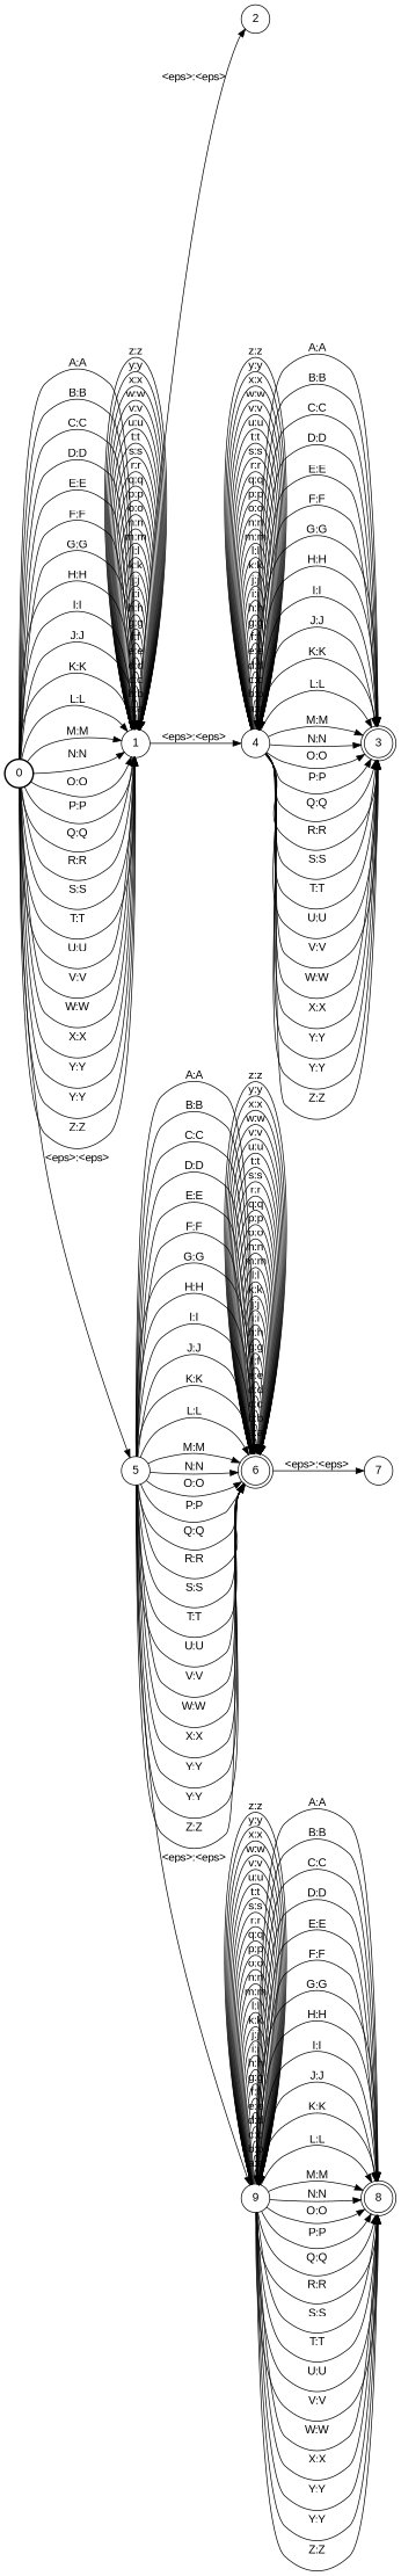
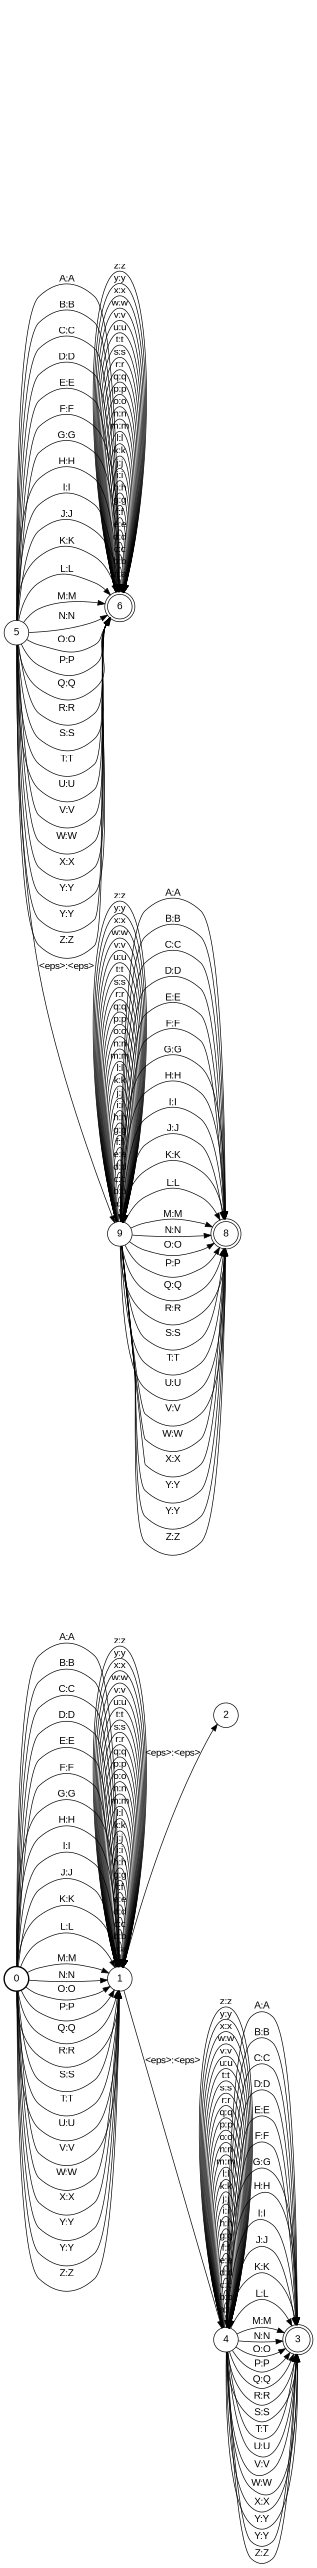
  digraph {
    fontname="Liberation Sans"
    nodesep=0.25
    rankdir=LR
    ranksep=0.4
    node [fontname="Liberation Sans" fontsize=14 shape=circle style=solid]
    edge [fontname="Liberation Sans" fontsize=14]
    n1 [label=0 style=bold]
    n2 [label=1]
    n3 [label=5]
    n4 [label=2]
    n5 [label=4]
    n6 [label=6 shape=doublecircle]
    n7 [label=9]
-   n8 [label=7]
    n9 [label=3 shape=doublecircle]
    n10 [label=8 shape=doublecircle]
    n1 -> n2 [label="A:A"]
    n1 -> n2 [label="B:B"]
    n1 -> n2 [label="C:C"]
    n1 -> n2 [label="D:D"]
    n1 -> n2 [label="E:E"]
    n1 -> n2 [label="F:F"]
    n1 -> n2 [label="G:G"]
    n1 -> n2 [label="H:H"]
    n1 -> n2 [label="I:I"]
    n1 -> n2 [label="J:J"]
    n1 -> n2 [label="K:K"]
    n1 -> n2 [label="L:L"]
    n1 -> n2 [label="M:M"]
    n1 -> n2 [label="N:N"]
    n1 -> n2 [label="O:O"]
    n1 -> n2 [label="P:P"]
    n1 -> n2 [label="Q:Q"]
    n1 -> n2 [label="R:R"]
    n1 -> n2 [label="S:S"]
    n1 -> n2 [label="T:T"]
    n1 -> n2 [label="U:U"]
    n1 -> n2 [label="V:V"]
    n1 -> n2 [label="W:W"]
    n1 -> n2 [label="X:X"]
    n1 -> n2 [label="Y:Y"]
    n1 -> n2 [label="Y:Y"]
    n1 -> n2 [label="Z:Z"]
-   n1 -> n3 [label="<eps>:<eps>"]
    n2 -> n2 [label="a:a"]
    n2 -> n2 [label="b:b"]
    n2 -> n2 [label="c:c"]
    n2 -> n2 [label="d:d"]
    n2 -> n2 [label="e:e"]
    n2 -> n2 [label="f:f"]
    n2 -> n2 [label="g:g"]
    n2 -> n2 [label="h:h"]
    n2 -> n2 [label="i:i"]
    n2 -> n2 [label="j:j"]
    n2 -> n2 [label="k:k"]
    n2 -> n2 [label="l:l"]
    n2 -> n2 [label="m:m"]
    n2 -> n2 [label="n:n"]
    n2 -> n2 [label="o:o"]
    n2 -> n2 [label="p:p"]
    n2 -> n2 [label="q:q"]
    n2 -> n2 [label="r:r"]
    n2 -> n2 [label="s:s"]
    n2 -> n2 [label="t:t"]
    n2 -> n2 [label="u:u"]
    n2 -> n2 [label="v:v"]
    n2 -> n2 [label="w:w"]
    n2 -> n2 [label="x:x"]
    n2 -> n2 [label="y:y"]
    n2 -> n2 [label="z:z"]
    n2 -> n4 [label="<eps>:<eps>"]
    n2 -> n5 [label="<eps>:<eps>"]
    n3 -> n6 [label="A:A"]
    n3 -> n6 [label="B:B"]
    n3 -> n6 [label="C:C"]
    n3 -> n6 [label="D:D"]
    n3 -> n6 [label="E:E"]
    n3 -> n6 [label="F:F"]
    n3 -> n6 [label="G:G"]
    n3 -> n6 [label="H:H"]
    n3 -> n6 [label="I:I"]
    n3 -> n6 [label="J:J"]
    n3 -> n6 [label="K:K"]
    n3 -> n6 [label="L:L"]
    n3 -> n6 [label="M:M"]
    n3 -> n6 [label="N:N"]
    n3 -> n6 [label="O:O"]
    n3 -> n6 [label="P:P"]
    n3 -> n6 [label="Q:Q"]
    n3 -> n6 [label="R:R"]
    n3 -> n6 [label="S:S"]
    n3 -> n6 [label="T:T"]
    n3 -> n6 [label="U:U"]
    n3 -> n6 [label="V:V"]
    n3 -> n6 [label="W:W"]
    n3 -> n6 [label="X:X"]
    n3 -> n6 [label="Y:Y"]
    n3 -> n6 [label="Y:Y"]
    n3 -> n6 [label="Z:Z"]
    n3 -> n7 [label="<eps>:<eps>"]
    n5 -> n5 [label="a:a"]
    n5 -> n5 [label="b:b"]
    n5 -> n5 [label="c:c"]
    n5 -> n5 [label="d:d"]
    n5 -> n5 [label="e:e"]
    n5 -> n5 [label="f:f"]
    n5 -> n5 [label="g:g"]
    n5 -> n5 [label="h:h"]
    n5 -> n5 [label="i:i"]
    n5 -> n5 [label="j:j"]
    n5 -> n5 [label="k:k"]
    n5 -> n5 [label="l:l"]
    n5 -> n5 [label="m:m"]
    n5 -> n5 [label="n:n"]
    n5 -> n5 [label="o:o"]
    n5 -> n5 [label="p:p"]
    n5 -> n5 [label="q:q"]
    n5 -> n5 [label="r:r"]
    n5 -> n5 [label="s:s"]
    n5 -> n5 [label="t:t"]
    n5 -> n5 [label="u:u"]
    n5 -> n5 [label="v:v"]
    n5 -> n5 [label="w:w"]
    n5 -> n5 [label="x:x"]
    n5 -> n5 [label="y:y"]
    n5 -> n5 [label="z:z"]
    n5 -> n9 [label="A:A"]
    n5 -> n9 [label="B:B"]
    n5 -> n9 [label="C:C"]
    n5 -> n9 [label="D:D"]
    n5 -> n9 [label="E:E"]
    n5 -> n9 [label="F:F"]
    n5 -> n9 [label="G:G"]
    n5 -> n9 [label="H:H"]
    n5 -> n9 [label="I:I"]
    n5 -> n9 [label="J:J"]
    n5 -> n9 [label="K:K"]
    n5 -> n9 [label="L:L"]
    n5 -> n9 [label="M:M"]
    n5 -> n9 [label="N:N"]
    n5 -> n9 [label="O:O"]
    n5 -> n9 [label="P:P"]
    n5 -> n9 [label="Q:Q"]
    n5 -> n9 [label="R:R"]
    n5 -> n9 [label="S:S"]
    n5 -> n9 [label="T:T"]
    n5 -> n9 [label="U:U"]
    n5 -> n9 [label="V:V"]
    n5 -> n9 [label="W:W"]
    n5 -> n9 [label="X:X"]
    n5 -> n9 [label="Y:Y"]
    n5 -> n9 [label="Y:Y"]
    n5 -> n9 [label="Z:Z"]
    n6 -> n6 [label="a:a"]
    n6 -> n6 [label="b:b"]
    n6 -> n6 [label="c:c"]
    n6 -> n6 [label="d:d"]
    n6 -> n6 [label="e:e"]
    n6 -> n6 [label="f:f"]
    n6 -> n6 [label="g:g"]
    n6 -> n6 [label="h:h"]
    n6 -> n6 [label="i:i"]
    n6 -> n6 [label="j:j"]
    n6 -> n6 [label="k:k"]
    n6 -> n6 [label="l:l"]
    n6 -> n6 [label="m:m"]
    n6 -> n6 [label="n:n"]
    n6 -> n6 [label="o:o"]
    n6 -> n6 [label="p:p"]
    n6 -> n6 [label="q:q"]
    n6 -> n6 [label="r:r"]
    n6 -> n6 [label="s:s"]
    n6 -> n6 [label="t:t"]
    n6 -> n6 [label="u:u"]
    n6 -> n6 [label="v:v"]
    n6 -> n6 [label="w:w"]
    n6 -> n6 [label="x:x"]
    n6 -> n6 [label="y:y"]
    n6 -> n6 [label="z:z"]
-   n6 -> n8 [label="<eps>:<eps>"]
    n7 -> n7 [label="a:a"]
    n7 -> n7 [label="b:b"]
    n7 -> n7 [label="c:c"]
    n7 -> n7 [label="d:d"]
    n7 -> n7 [label="e:e"]
    n7 -> n7 [label="f:f"]
    n7 -> n7 [label="g:g"]
    n7 -> n7 [label="h:h"]
    n7 -> n7 [label="i:i"]
    n7 -> n7 [label="j:j"]
    n7 -> n7 [label="k:k"]
    n7 -> n7 [label="l:l"]
    n7 -> n7 [label="m:m"]
    n7 -> n7 [label="n:n"]
    n7 -> n7 [label="o:o"]
    n7 -> n7 [label="p:p"]
    n7 -> n7 [label="q:q"]
    n7 -> n7 [label="r:r"]
    n7 -> n7 [label="s:s"]
    n7 -> n7 [label="t:t"]
    n7 -> n7 [label="u:u"]
    n7 -> n7 [label="v:v"]
    n7 -> n7 [label="w:w"]
    n7 -> n7 [label="x:x"]
    n7 -> n7 [label="y:y"]
    n7 -> n7 [label="z:z"]
    n7 -> n10 [label="A:A"]
    n7 -> n10 [label="B:B"]
    n7 -> n10 [label="C:C"]
    n7 -> n10 [label="D:D"]
    n7 -> n10 [label="E:E"]
    n7 -> n10 [label="F:F"]
    n7 -> n10 [label="G:G"]
    n7 -> n10 [label="H:H"]
    n7 -> n10 [label="I:I"]
    n7 -> n10 [label="J:J"]
    n7 -> n10 [label="K:K"]
    n7 -> n10 [label="L:L"]
    n7 -> n10 [label="M:M"]
    n7 -> n10 [label="N:N"]
    n7 -> n10 [label="O:O"]
    n7 -> n10 [label="P:P"]
    n7 -> n10 [label="Q:Q"]
    n7 -> n10 [label="R:R"]
    n7 -> n10 [label="S:S"]
    n7 -> n10 [label="T:T"]
    n7 -> n10 [label="U:U"]
    n7 -> n10 [label="V:V"]
    n7 -> n10 [label="W:W"]
    n7 -> n10 [label="X:X"]
    n7 -> n10 [label="Y:Y"]
    n7 -> n10 [label="Y:Y"]
    n7 -> n10 [label="Z:Z"]
  }
